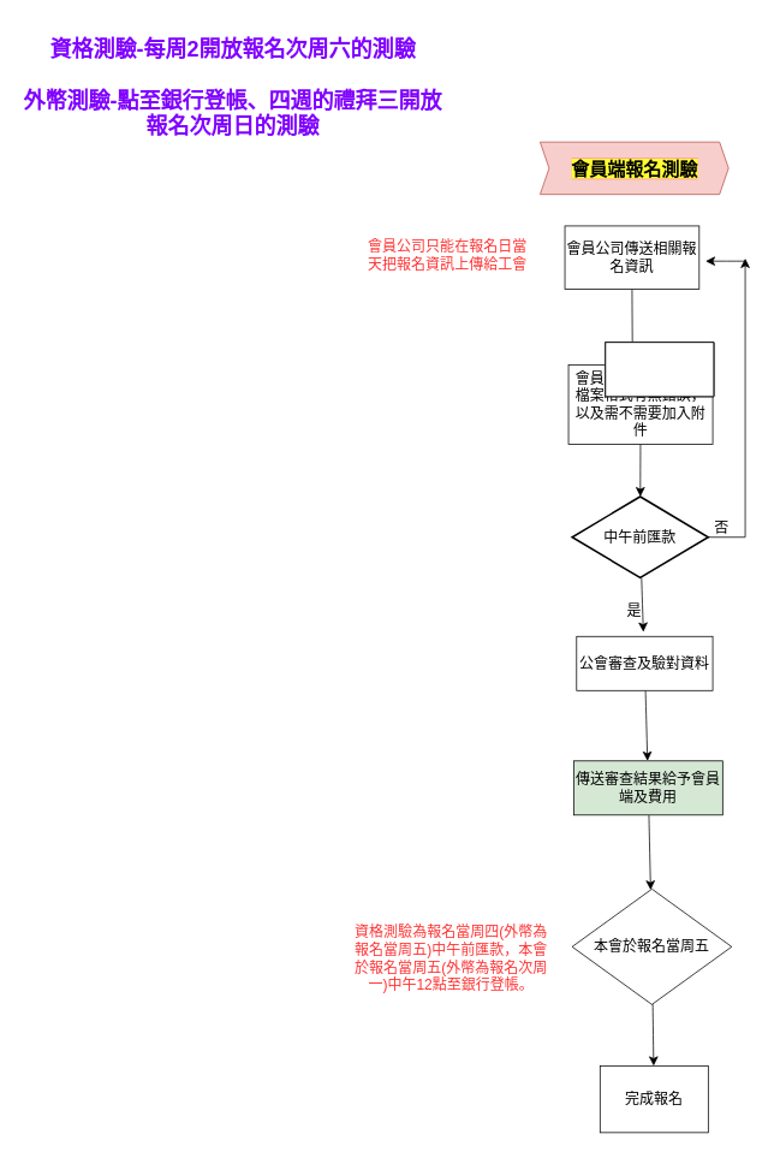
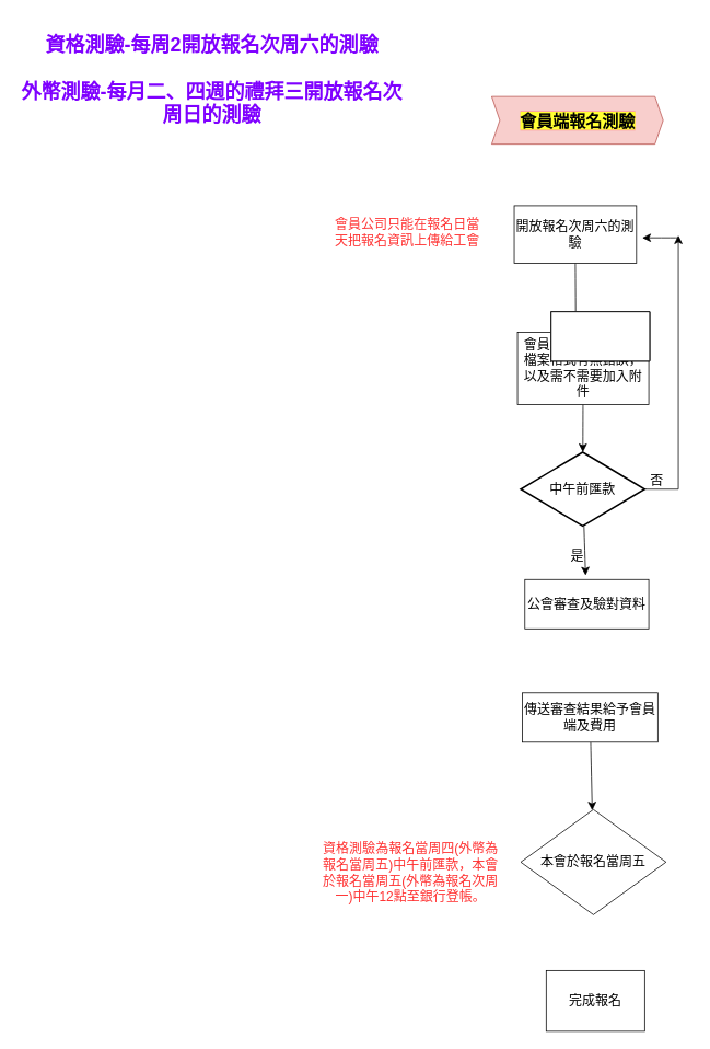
  <mxCell id="0" />
  <mxCell id="1" parent="0" />
  <mxCell id="2" style="edgeStyle=none;curved=1;rounded=0;orthogonalLoop=1;jettySize=auto;html=1;exitX=0.5;exitY=1;exitDx=0;exitDy=0;fontSize=12;startSize=8;endSize=8;" edge="1" parent="1" source="3"><mxGeometry relative="1" as="geometry"><mxPoint x="701" y="402" as="targetPoint" /></mxGeometry></mxCell>
- <mxCell id="3" value="會員公司傳送相關報名資訊" style="rounded=0;whiteSpace=wrap;html=1;fontSize=16;" vertex="1" parent="1"><mxGeometry x="626" y="250" width="149" height="70" as="geometry" /></mxCell>
+ <mxCell id="3" value="開放報名次周六的測驗" style="rounded=0;whiteSpace=wrap;html=1;fontSize=16;" vertex="1" parent="1"><mxGeometry x="626" y="250" width="149" height="70" as="geometry" /></mxCell>
  <mxCell id="4" value="" style="edgeStyle=none;curved=1;rounded=0;orthogonalLoop=1;jettySize=auto;html=1;fontSize=12;startSize=8;endSize=8;" edge="1" parent="1" source="5" target="9"><mxGeometry relative="1" as="geometry" /></mxCell>
  <mxCell id="5" value="會員端自行初步審核檔案格式有無錯誤，以及需不需要加入附件" style="rounded=0;whiteSpace=wrap;html=1;fontSize=16;" vertex="1" parent="1"><mxGeometry x="630" y="404" width="160" height="88" as="geometry" /></mxCell>
- <mxCell id="6" value="&lt;b style=&quot;font-size: 24px;&quot;&gt;&lt;font color=&quot;#7f00ff&quot;&gt;資格測驗-每周2開放報名次周六的測驗&lt;br&gt;&lt;br&gt;外幣測驗-點至銀行登帳、四週的禮拜三開放報名次周日的測驗&lt;/font&gt;&lt;/b&gt;" style="text;strokeColor=none;fillColor=none;html=1;align=center;verticalAlign=middle;whiteSpace=wrap;rounded=0;fontSize=16;" vertex="1" parent="1"><mxGeometry x="20" y="20" width="475.5" height="154" as="geometry" /></mxCell>
+ <mxCell id="6" value="&lt;b style=&quot;font-size: 24px;&quot;&gt;&lt;font color=&quot;#7f00ff&quot;&gt;資格測驗-每周2開放報名次周六的測驗&lt;br&gt;&lt;br&gt;外幣測驗-每月二、四週的禮拜三開放報名次周日的測驗&lt;/font&gt;&lt;/b&gt;" style="text;strokeColor=none;fillColor=none;html=1;align=center;verticalAlign=middle;whiteSpace=wrap;rounded=0;fontSize=16;" vertex="1" parent="1"><mxGeometry x="20" y="20" width="475.5" height="154" as="geometry" /></mxCell>
  <mxCell id="7" value="&lt;font color=&quot;#ff3333&quot;&gt;會員公司只能在報名日當天把報名資訊上傳給工會&lt;/font&gt;" style="text;strokeColor=none;fillColor=none;html=1;align=center;verticalAlign=middle;whiteSpace=wrap;rounded=0;fontSize=16;" vertex="1" parent="1"><mxGeometry x="406" y="250" width="180" height="63" as="geometry" /></mxCell>
  <mxCell id="8" value="" style="edgeStyle=none;curved=1;rounded=0;orthogonalLoop=1;jettySize=auto;html=1;fontSize=12;startSize=8;endSize=8;" edge="1" parent="1" source="9"><mxGeometry relative="1" as="geometry"><mxPoint x="713" y="700" as="targetPoint" /></mxGeometry></mxCell>
  <mxCell id="9" value="中午前匯款" style="strokeWidth=2;html=1;shape=mxgraph.flowchart.decision;whiteSpace=wrap;fontSize=16;" vertex="1" parent="1"><mxGeometry x="634" y="550" width="151" height="90" as="geometry" /></mxCell>
  <mxCell id="10" value="" style="edgeStyle=segmentEdgeStyle;endArrow=classic;html=1;curved=0;rounded=0;endSize=8;startSize=8;fontSize=12;" edge="1" parent="1"><mxGeometry width="50" height="50" relative="1" as="geometry"><mxPoint x="783" y="595" as="sourcePoint" /><mxPoint x="826" y="286" as="targetPoint" /></mxGeometry></mxCell>
  <mxCell id="11" value="" style="endArrow=classic;html=1;rounded=0;fontSize=12;startSize=8;endSize=8;curved=1;" edge="1" parent="1"><mxGeometry width="50" height="50" relative="1" as="geometry"><mxPoint x="824.98" y="289" as="sourcePoint" /><mxPoint x="782" y="289" as="targetPoint" /></mxGeometry></mxCell>
  <mxCell id="12" value="否" style="text;strokeColor=none;fillColor=none;html=1;align=center;verticalAlign=middle;whiteSpace=wrap;rounded=0;fontSize=16;" vertex="1" parent="1"><mxGeometry x="757" y="570" width="86" height="29" as="geometry" /></mxCell>
  <mxCell id="13" value="是" style="text;strokeColor=none;fillColor=none;html=1;align=center;verticalAlign=middle;whiteSpace=wrap;rounded=0;fontSize=16;" vertex="1" parent="1"><mxGeometry x="673" y="661" width="60" height="30" as="geometry" /></mxCell>
- <mxCell id="14" value="" style="edgeStyle=none;curved=1;rounded=0;orthogonalLoop=1;jettySize=auto;html=1;fontSize=12;startSize=8;endSize=8;" edge="1" parent="1" source="15" target="18"><mxGeometry relative="1" as="geometry" /></mxCell>
  <mxCell id="15" value="公會審查及驗對資料" style="rounded=0;whiteSpace=wrap;html=1;fontSize=16;" vertex="1" parent="1"><mxGeometry x="639" y="705" width="151" height="60" as="geometry" /></mxCell>
  <mxCell id="16" style="edgeStyle=none;curved=1;rounded=0;orthogonalLoop=1;jettySize=auto;html=1;exitX=0.75;exitY=0;exitDx=0;exitDy=0;fontSize=12;startSize=8;endSize=8;" edge="1" parent="1" source="15" target="15"><mxGeometry relative="1" as="geometry" /></mxCell>
  <mxCell id="17" value="" style="edgeStyle=none;curved=1;rounded=0;orthogonalLoop=1;jettySize=auto;html=1;fontSize=12;startSize=8;endSize=8;" edge="1" parent="1" source="18" target="20"><mxGeometry relative="1" as="geometry" /></mxCell>
- <mxCell id="18" value="傳送審查結果給予會員端及費用" style="rounded=0;whiteSpace=wrap;html=1;fontSize=16;fillColor=#d5e8d4;" vertex="1" parent="1"><mxGeometry x="636" y="843" width="165" height="60" as="geometry" /></mxCell>
- <mxCell id="19" value="" style="edgeStyle=none;curved=1;rounded=0;orthogonalLoop=1;jettySize=auto;html=1;fontSize=12;startSize=8;endSize=8;" edge="1" parent="1" source="20" target="21"><mxGeometry relative="1" as="geometry" /></mxCell>
+ <mxCell id="18" value="傳送審查結果給予會員端及費用" style="rounded=0;whiteSpace=wrap;html=1;fontSize=16;" vertex="1" parent="1"><mxGeometry x="636" y="843" width="165" height="60" as="geometry" /></mxCell>
  <mxCell id="20" value="本會於報名當周五" style="rhombus;whiteSpace=wrap;html=1;fontSize=16;" vertex="1" parent="1"><mxGeometry x="634" y="985" width="177" height="128" as="geometry" /></mxCell>
  <mxCell id="21" value="完成報名" style="rounded=0;whiteSpace=wrap;html=1;fontSize=16;" vertex="1" parent="1"><mxGeometry x="665" y="1181" width="120" height="74" as="geometry" /></mxCell>
  <mxCell id="22" value="&lt;font color=&quot;#ff3333&quot;&gt;資格測驗為報名當周四(外幣為報名當周五)中午前匯款，本會於報名當周五(外幣為報名次周一)中午12點至銀行登帳。&lt;/font&gt;" style="text;strokeColor=none;fillColor=none;html=1;align=center;verticalAlign=middle;whiteSpace=wrap;rounded=0;fontSize=16;" vertex="1" parent="1"><mxGeometry x="391" y="981" width="218" height="161" as="geometry" /></mxCell>
- <mxCell id="23" value="&lt;b style=&quot;&quot;&gt;&lt;font style=&quot;font-size: 20px; background-color: rgb(255, 255, 51);&quot;&gt;會員端報名測驗&lt;/font&gt;&lt;/b&gt;" style="html=1;shadow=0;dashed=0;align=center;verticalAlign=middle;shape=mxgraph.arrows2.arrow;dy=0;dx=10;notch=10;fontSize=16;fillColor=#f8cecc;strokeColor=#b85450;labelBackgroundColor=#FF9999;" vertex="1" parent="1"><mxGeometry x="598.5" y="157" width="209" height="58" as="geometry" /></mxCell>
+ <mxCell id="23" value="&lt;b style=&quot;&quot;&gt;&lt;font style=&quot;font-size: 20px; background-color: rgb(255, 255, 51);&quot;&gt;會員端報名測驗&lt;/font&gt;&lt;/b&gt;" style="html=1;shadow=0;dashed=0;align=center;verticalAlign=middle;shape=mxgraph.arrows2.arrow;dy=0;dx=10;notch=10;fontSize=16;fillColor=#f8cecc;strokeColor=#b85450;labelBackgroundColor=#FF9999;" vertex="1" parent="1"><mxGeometry x="598.5" y="117" width="209" height="58" as="geometry" /></mxCell>
  <mxCell id="24" value="" style="verticalLabelPosition=bottom;verticalAlign=top;html=1;shape=mxgraph.basic.rect;fillColor2=none;strokeWidth=1;size=20;indent=5;fontSize=16;" vertex="1" parent="1"><mxGeometry x="671" y="379" width="120" height="60" as="geometry" /></mxCell>
  <mxCell id="25" value="" style="verticalLabelPosition=bottom;verticalAlign=top;html=1;shape=mxgraph.basic.rect;fillColor2=none;strokeWidth=1;size=20;indent=5;fontSize=16;" vertex="1" parent="1"><mxGeometry x="671" y="379" width="120" height="60" as="geometry" /></mxCell>
  <mxCell id="26" value="" style="verticalLabelPosition=bottom;verticalAlign=top;html=1;shape=mxgraph.basic.rect;fillColor2=none;strokeWidth=1;size=20;indent=5;fontSize=16;" vertex="1" parent="1"><mxGeometry x="671" y="379" width="120" height="60" as="geometry" /></mxCell>
  <mxCell id="27" value="" style="verticalLabelPosition=bottom;verticalAlign=top;html=1;shape=mxgraph.basic.rect;fillColor2=none;strokeWidth=1;size=20;indent=5;fontSize=16;" vertex="1" parent="1"><mxGeometry x="671" y="379" width="120" height="60" as="geometry" /></mxCell>
